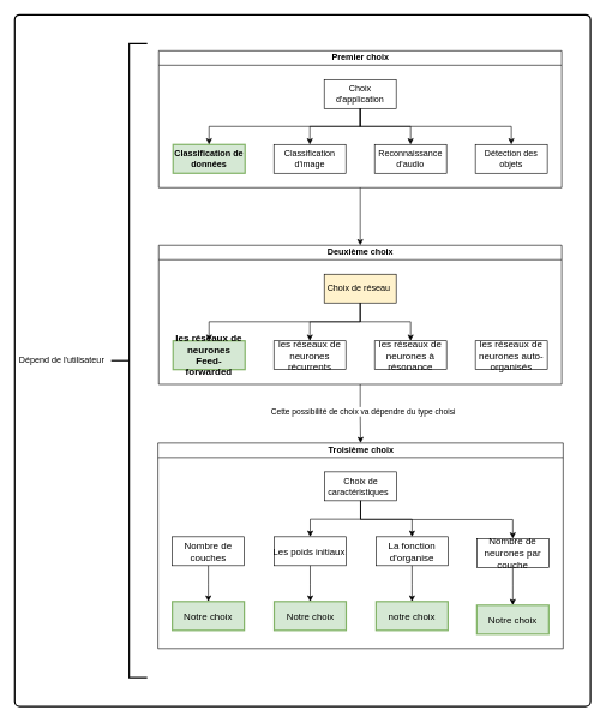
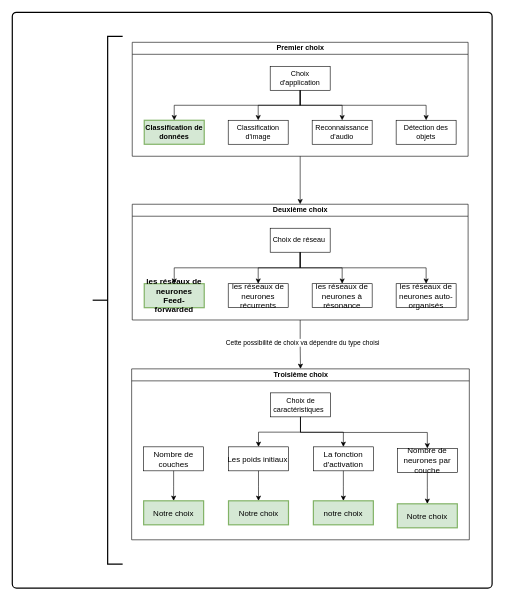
  <mxCell id="0" />
  <mxCell id="1" parent="0" />
  <mxCell id="2" value="" style="rounded=1;whiteSpace=wrap;html=1;absoluteArcSize=1;arcSize=14;strokeWidth=2;" vertex="1" parent="1"><mxGeometry y="20" width="800" height="960" as="geometry" x="20" /></mxCell>
  <mxCell id="3" value="" style="edgeStyle=orthogonalEdgeStyle;rounded=0;orthogonalLoop=1;jettySize=auto;html=1;" edge="1" parent="1" source="4" target="16"><mxGeometry relative="1" as="geometry" /></mxCell>
  <mxCell id="4" value="Premier choix" style="swimlane;html=1;startSize=20;horizontal=1;childLayout=treeLayout;horizontalTree=0;resizable=0;containerType=tree;" vertex="1" parent="1"><mxGeometry x="220" y="70" width="560" height="190" as="geometry" /></mxCell>
  <mxCell id="5" value="Choix d'application" style="whiteSpace=wrap;html=1;" vertex="1" parent="4"><mxGeometry x="230" y="40" width="100" height="40" as="geometry" /></mxCell>
  <mxCell id="6" value="&lt;span&gt;&lt;b&gt;Classification de données&lt;/b&gt;&lt;/span&gt;" style="whiteSpace=wrap;html=1;fillColor=#d5e8d4;strokeColor=#82b366;strokeWidth=2;" vertex="1" parent="4"><mxGeometry x="20" y="130" width="100" height="40" as="geometry" /></mxCell>
  <mxCell id="7" value="" style="edgeStyle=elbowEdgeStyle;elbow=vertical;html=1;rounded=0;" edge="1" parent="4" source="5" target="6"><mxGeometry relative="1" as="geometry" /></mxCell>
  <mxCell id="8" value="&lt;span&gt;Classification d'image&lt;/span&gt;" style="whiteSpace=wrap;html=1;" vertex="1" parent="4"><mxGeometry x="160" y="130" width="100" height="40" as="geometry" /></mxCell>
  <mxCell id="9" value="" style="edgeStyle=elbowEdgeStyle;elbow=vertical;html=1;rounded=0;" edge="1" parent="4" source="5" target="8"><mxGeometry relative="1" as="geometry" /></mxCell>
  <mxCell id="10" value="" style="edgeStyle=elbowEdgeStyle;elbow=vertical;html=1;rounded=0;" edge="1" target="11" source="5" parent="4"><mxGeometry relative="1" as="geometry"><mxPoint x="-30" y="340" as="sourcePoint" /></mxGeometry></mxCell>
  <mxCell id="11" value="&lt;span&gt;Reconnaissance d'audio&lt;/span&gt;" style="whiteSpace=wrap;html=1;" vertex="1" parent="4"><mxGeometry x="300" y="130" width="100" height="40" as="geometry" /></mxCell>
  <mxCell id="12" value="" style="edgeStyle=elbowEdgeStyle;elbow=vertical;html=1;rounded=0;" edge="1" target="13" source="5" parent="4"><mxGeometry relative="1" as="geometry"><mxPoint x="110" y="340" as="sourcePoint" /></mxGeometry></mxCell>
  <mxCell id="13" value="&lt;span&gt;Détection des objets&lt;/span&gt;" style="whiteSpace=wrap;html=1;" vertex="1" parent="4"><mxGeometry x="440" y="130" width="100" height="40" as="geometry" /></mxCell>
  <mxCell id="14" value="" style="edgeStyle=orthogonalEdgeStyle;rounded=0;orthogonalLoop=1;jettySize=auto;html=1;" edge="1" parent="1" source="16" target="28"><mxGeometry relative="1" as="geometry" /></mxCell>
  <mxCell id="15" value="Cette possibilité de choix va dépendre du type choisi" style="edgeLabel;html=1;align=center;verticalAlign=middle;resizable=0;points=[];" vertex="1" connectable="0" parent="14"><mxGeometry x="-0.098" y="3" relative="1" as="geometry"><mxPoint as="offset" /></mxGeometry></mxCell>
  <mxCell id="16" value="Deuxième choix" style="swimlane;html=1;startSize=20;horizontal=1;childLayout=treeLayout;horizontalTree=0;resizable=0;containerType=tree;" vertex="1" parent="1"><mxGeometry x="220" y="340" width="560" height="193" as="geometry" /></mxCell>
- <mxCell id="17" value="Choix de réseau&amp;nbsp;" style="whiteSpace=wrap;html=1;fillColor=#fff2cc;" vertex="1" parent="16"><mxGeometry x="230" y="40" width="100" height="40" as="geometry" /></mxCell>
+ <mxCell id="17" value="Choix de réseau&amp;nbsp;" style="whiteSpace=wrap;html=1;" vertex="1" parent="16"><mxGeometry x="230" y="40" width="100" height="40" as="geometry" /></mxCell>
  <mxCell id="18" value="&lt;span style=&quot;font-size: 13.333px&quot;&gt;&lt;b&gt;les réseaux de neurones Feed-forwarded&lt;/b&gt;&lt;/span&gt;" style="whiteSpace=wrap;html=1;fillColor=#d5e8d4;strokeColor=#82b366;strokeWidth=2;" vertex="1" parent="16"><mxGeometry x="20" y="132.5" width="100" height="40" as="geometry" /></mxCell>
  <mxCell id="19" value="" style="edgeStyle=elbowEdgeStyle;elbow=vertical;html=1;rounded=0;" edge="1" parent="16" source="17" target="18"><mxGeometry relative="1" as="geometry" /></mxCell>
  <mxCell id="20" value="&lt;span style=&quot;font-size: 13.333px&quot;&gt;les réseaux de neurones récurrents&lt;/span&gt;" style="whiteSpace=wrap;html=1;" vertex="1" parent="16"><mxGeometry x="160" y="132.5" width="100" height="40" as="geometry" /></mxCell>
  <mxCell id="21" value="" style="edgeStyle=elbowEdgeStyle;elbow=vertical;html=1;rounded=0;" edge="1" parent="16" source="17" target="20"><mxGeometry relative="1" as="geometry" /></mxCell>
  <mxCell id="22" value="" style="edgeStyle=elbowEdgeStyle;elbow=vertical;html=1;rounded=0;" edge="1" parent="16" source="17" target="23"><mxGeometry relative="1" as="geometry"><mxPoint x="-30" y="340" as="sourcePoint" /></mxGeometry></mxCell>
  <mxCell id="23" value="&lt;span style=&quot;font-size: 13.333px&quot;&gt;les réseaux de neurones à résonance&lt;/span&gt;" style="whiteSpace=wrap;html=1;" vertex="1" parent="16"><mxGeometry x="300" y="132.5" width="100" height="40" as="geometry" /></mxCell>
+ <mxCell id="24" value="" style="edgeStyle=elbowEdgeStyle;elbow=vertical;html=1;rounded=0;" edge="1" parent="16" source="17" target="25"><mxGeometry relative="1" as="geometry"><mxPoint x="110" y="340" as="sourcePoint" /></mxGeometry></mxCell>
  <mxCell id="25" value="&lt;span style=&quot;font-size: 13.333px&quot;&gt;les réseaux de neurones auto-organisés&lt;/span&gt;" style="whiteSpace=wrap;html=1;" vertex="1" parent="16"><mxGeometry x="440" y="132.5" width="100" height="40" as="geometry" /></mxCell>
  <mxCell id="26" value="" style="strokeWidth=2;html=1;shape=mxgraph.flowchart.annotation_2;align=left;labelPosition=right;pointerEvents=1;" vertex="1" parent="1"><mxGeometry x="154" width="50" height="880" as="geometry" y="60" /></mxCell>
- <mxCell id="27" value="Dépend de l'utilisateur" style="text;html=1;align=center;verticalAlign=middle;resizable=0;points=[];autosize=1;" vertex="1" parent="1"><mxGeometry y="490" width="130" height="20" as="geometry" x="20" /></mxCell>
  <mxCell id="28" value="Troisième&amp;nbsp;choix" style="swimlane;html=1;startSize=20;horizontal=1;childLayout=treeLayout;horizontalTree=0;resizable=0;containerType=tree;" vertex="1" parent="1"><mxGeometry x="219" y="614.5" width="563" height="285" as="geometry" /></mxCell>
  <mxCell id="29" value="Choix de caractéristiques&amp;nbsp;&amp;nbsp;" style="whiteSpace=wrap;html=1;" vertex="1" parent="28"><mxGeometry x="231.5" y="40" width="100" height="40" as="geometry" /></mxCell>
  <mxCell id="30" value="&lt;span style=&quot;font-size: 13.333px&quot;&gt;Nombre de couches&lt;/span&gt;" style="whiteSpace=wrap;html=1;" vertex="1" parent="28"><mxGeometry x="20" y="130" width="100" height="40" as="geometry" /></mxCell>
  <mxCell id="31" value="&lt;span style=&quot;font-size: 13.333px&quot;&gt;Nombre de neurones par couche&lt;/span&gt;" style="whiteSpace=wrap;html=1;" vertex="1" parent="28"><mxGeometry x="443" y="132.5" width="100" height="40" as="geometry" /></mxCell>
  <mxCell id="32" value="" style="edgeStyle=elbowEdgeStyle;elbow=vertical;html=1;rounded=0;" edge="1" parent="28" source="29" target="31"><mxGeometry relative="1" as="geometry"><Array as="points"><mxPoint x="401" y="106" /><mxPoint x="471" y="96" /><mxPoint x="481" y="106" /><mxPoint x="493" y="106" /><mxPoint x="461" y="106" /><mxPoint x="431" y="96" /><mxPoint x="421" y="106" /><mxPoint x="411" y="106" /></Array></mxGeometry></mxCell>
  <mxCell id="33" value="" style="edgeStyle=elbowEdgeStyle;elbow=vertical;html=1;rounded=0;" edge="1" parent="28" source="29" target="34"><mxGeometry relative="1" as="geometry"><mxPoint x="-28.5" y="340" as="sourcePoint" /></mxGeometry></mxCell>
- <mxCell id="34" value="&lt;span style=&quot;font-size: 13.333px&quot;&gt;La fonction d'organise&lt;/span&gt;" style="whiteSpace=wrap;html=1;" vertex="1" parent="28"><mxGeometry x="303" y="130" width="100" height="40" as="geometry" /></mxCell>
+ <mxCell id="34" value="&lt;span style=&quot;font-size: 13.333px&quot;&gt;La fonction d'activation&lt;/span&gt;" style="whiteSpace=wrap;html=1;" vertex="1" parent="28"><mxGeometry x="303" y="130" width="100" height="40" as="geometry" /></mxCell>
  <mxCell id="35" value="" style="edgeStyle=elbowEdgeStyle;elbow=vertical;html=1;rounded=0;" edge="1" parent="28" source="29" target="36"><mxGeometry relative="1" as="geometry"><mxPoint x="111.5" y="340" as="sourcePoint" /></mxGeometry></mxCell>
  <mxCell id="36" value="&lt;font size=&quot;2&quot;&gt;Les&amp;nbsp;poids&amp;nbsp;initiaux&amp;nbsp;&lt;/font&gt;" style="whiteSpace=wrap;html=1;" vertex="1" parent="28"><mxGeometry x="161.5" y="130" width="100" height="40" as="geometry" /></mxCell>
  <mxCell id="37" value="" style="edgeStyle=elbowEdgeStyle;elbow=vertical;html=1;rounded=0;" edge="1" target="38" source="30" parent="28"><mxGeometry relative="1" as="geometry"><mxPoint x="481.5" y="634.5" as="sourcePoint" /></mxGeometry></mxCell>
  <mxCell id="38" value="&lt;span style=&quot;font-size: 13.333px&quot;&gt;Notre choix&lt;/span&gt;" style="whiteSpace=wrap;html=1;fillColor=#d5e8d4;strokeColor=#82b366;strokeWidth=2;" vertex="1" parent="28"><mxGeometry x="20" y="220" width="100" height="40" as="geometry" /></mxCell>
  <mxCell id="39" value="" style="edgeStyle=elbowEdgeStyle;elbow=vertical;html=1;rounded=0;" edge="1" target="40" source="36" parent="28"><mxGeometry relative="1" as="geometry"><mxPoint x="481.5" y="634.5" as="sourcePoint" /></mxGeometry></mxCell>
  <mxCell id="40" value="&lt;font size=&quot;2&quot;&gt;Notre choix&lt;/font&gt;" style="whiteSpace=wrap;html=1;fillColor=#d5e8d4;strokeColor=#82b366;strokeWidth=2;" vertex="1" parent="28"><mxGeometry x="161.5" y="220" width="100" height="40" as="geometry" /></mxCell>
  <mxCell id="41" value="" style="edgeStyle=elbowEdgeStyle;elbow=vertical;html=1;rounded=0;" edge="1" target="42" source="34" parent="28"><mxGeometry relative="1" as="geometry"><mxPoint x="481.5" y="634.5" as="sourcePoint" /></mxGeometry></mxCell>
  <mxCell id="42" value="&lt;span style=&quot;font-size: 13.333px&quot;&gt;notre choix&lt;/span&gt;" style="whiteSpace=wrap;html=1;fillColor=#d5e8d4;strokeColor=#82b366;strokeWidth=2;" vertex="1" parent="28"><mxGeometry x="303" y="220" width="100" height="40" as="geometry" /></mxCell>
  <mxCell id="43" value="" style="edgeStyle=elbowEdgeStyle;elbow=vertical;html=1;rounded=0;" edge="1" target="44" source="31" parent="28"><mxGeometry relative="1" as="geometry"><mxPoint x="480.5" y="634.5" as="sourcePoint" /></mxGeometry></mxCell>
  <mxCell id="44" value="&lt;span style=&quot;font-size: 13.333px&quot;&gt;Notre choix&lt;/span&gt;" style="whiteSpace=wrap;html=1;fillColor=#d5e8d4;strokeColor=#82b366;strokeWidth=2;" vertex="1" parent="28"><mxGeometry x="443" y="225" width="100" height="40" as="geometry" /></mxCell>
